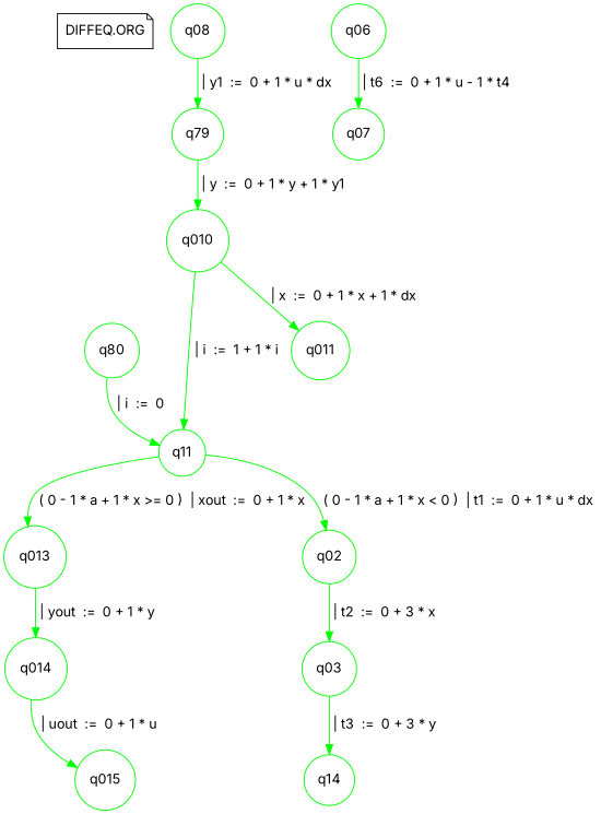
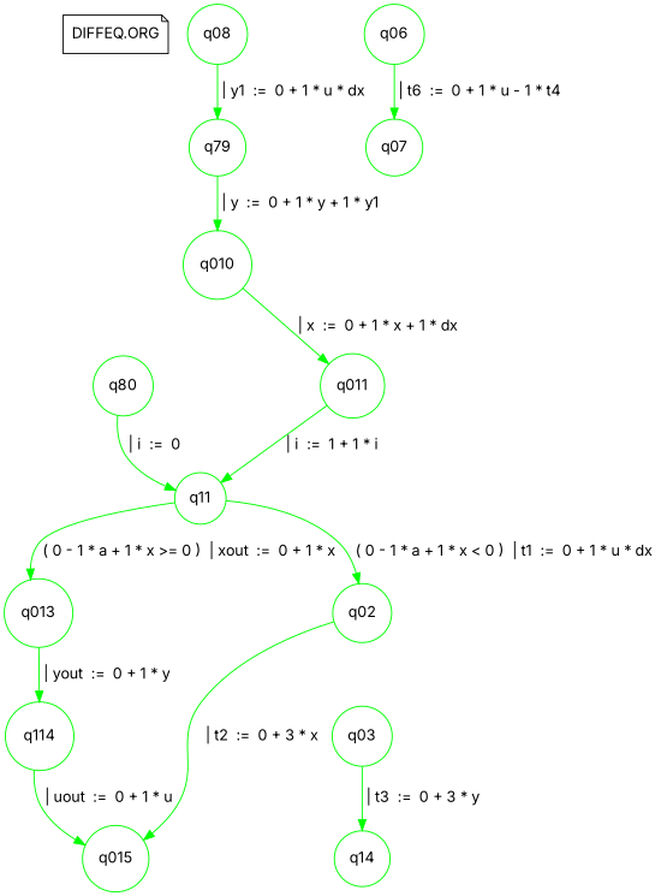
  digraph {
    fontname=Inter
    node [fontname=Inter shape=circle color=green]
    edge [color=green fontname=Inter]
    "DIFFEQ.ORG" [shape=note color=""]
    n2 [label=q80]
    n3 [label=q11]
    q013
    q02
-   q014
+   q014 [label=q114]
    q03
    q015
    n9 [label=q14]
    q06
    q07
    n12 [label=q79]
    q08
    q010
    q011
    n2 -> n3 [label=" | i  :=  0 "]
    n3 -> q013 [label=" ( 0 - 1 * a + 1 * x >= 0 )  | xout  :=  0 + 1 * x "]
    n3 -> q02 [label=" ( 0 - 1 * a + 1 * x < 0 )  | t1  :=  0 + 1 * u * dx "]
    q013 -> q014 [label=" | yout  :=  0 + 1 * y "]
-   q02 -> q03 [label=" | t2  :=  0 + 3 * x "]
+   q02 -> q015 [label=" | t2  :=  0 + 3 * x "]
    q014 -> q015 [label=" | uout  :=  0 + 1 * u "]
    q03 -> n9 [label=" | t3  :=  0 + 3 * y "]
    q06 -> q07 [label=" | t6  :=  0 + 1 * u - 1 * t4 "]
    n12 -> q010 [label=" | y  :=  0 + 1 * y + 1 * y1 "]
    q08 -> n12 [label=" | y1  :=  0 + 1 * u * dx "]
    q010 -> q011 [label=" | x  :=  0 + 1 * x + 1 * dx "]
-   q010 -> n3 [label=" | i  :=  1 + 1 * i "]
+   q011 -> n3 [label=" | i  :=  1 + 1 * i "]
  }
